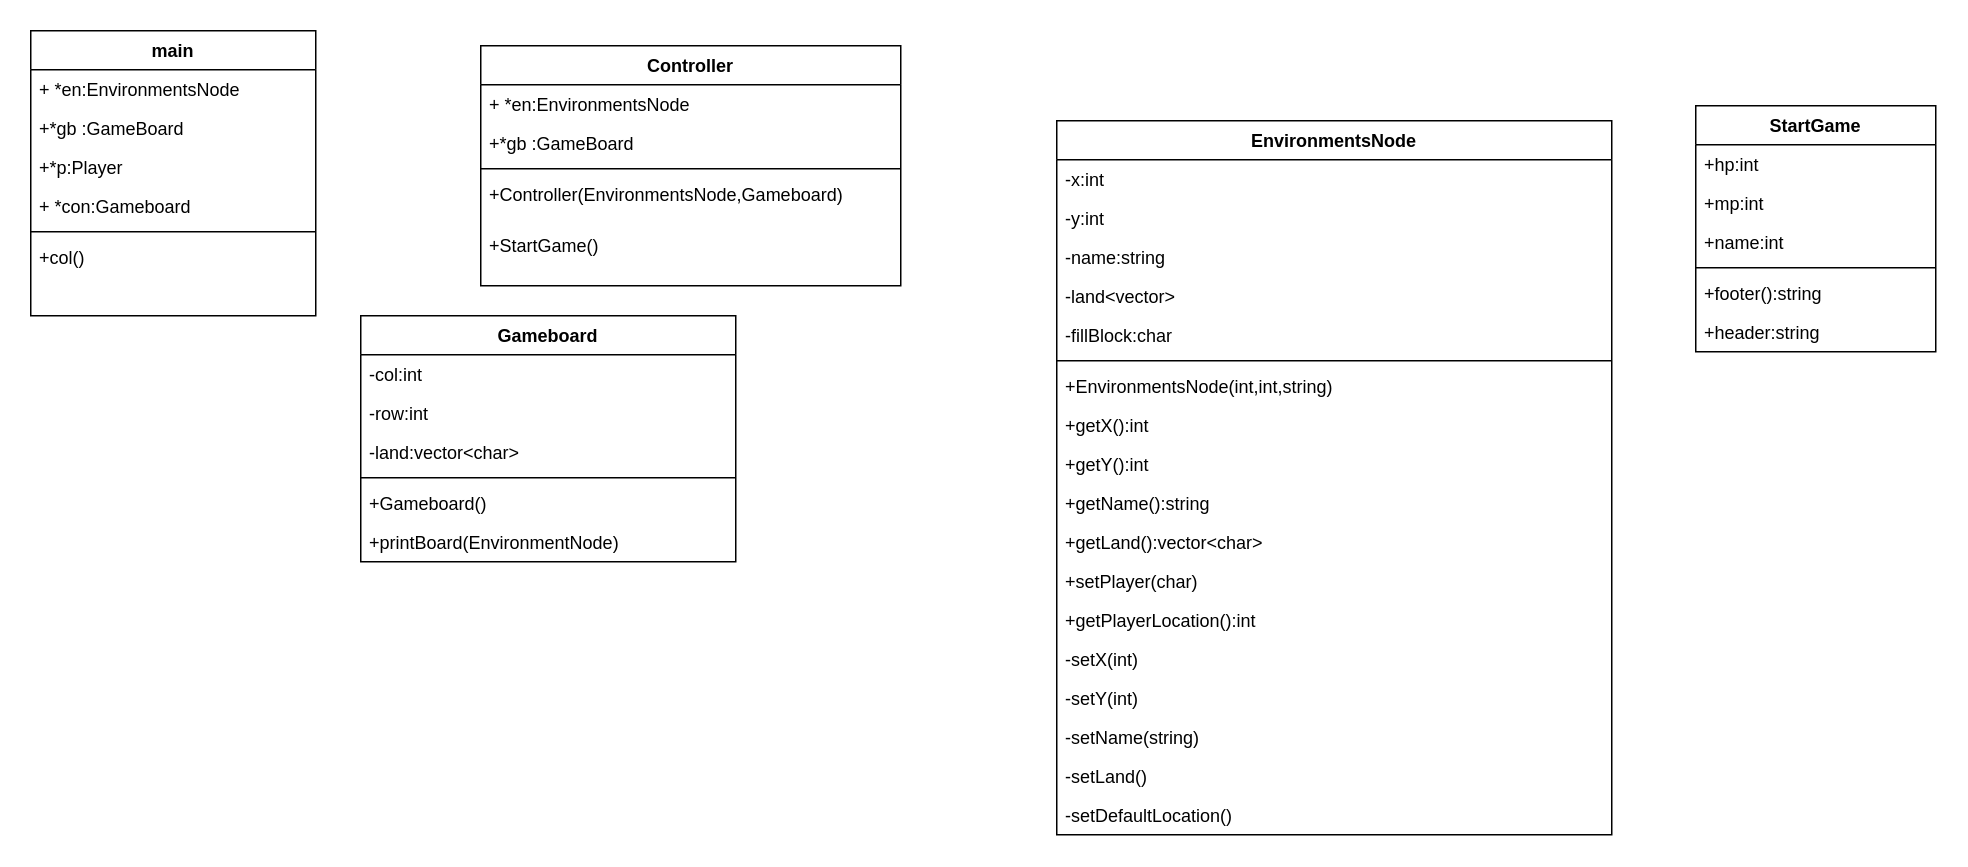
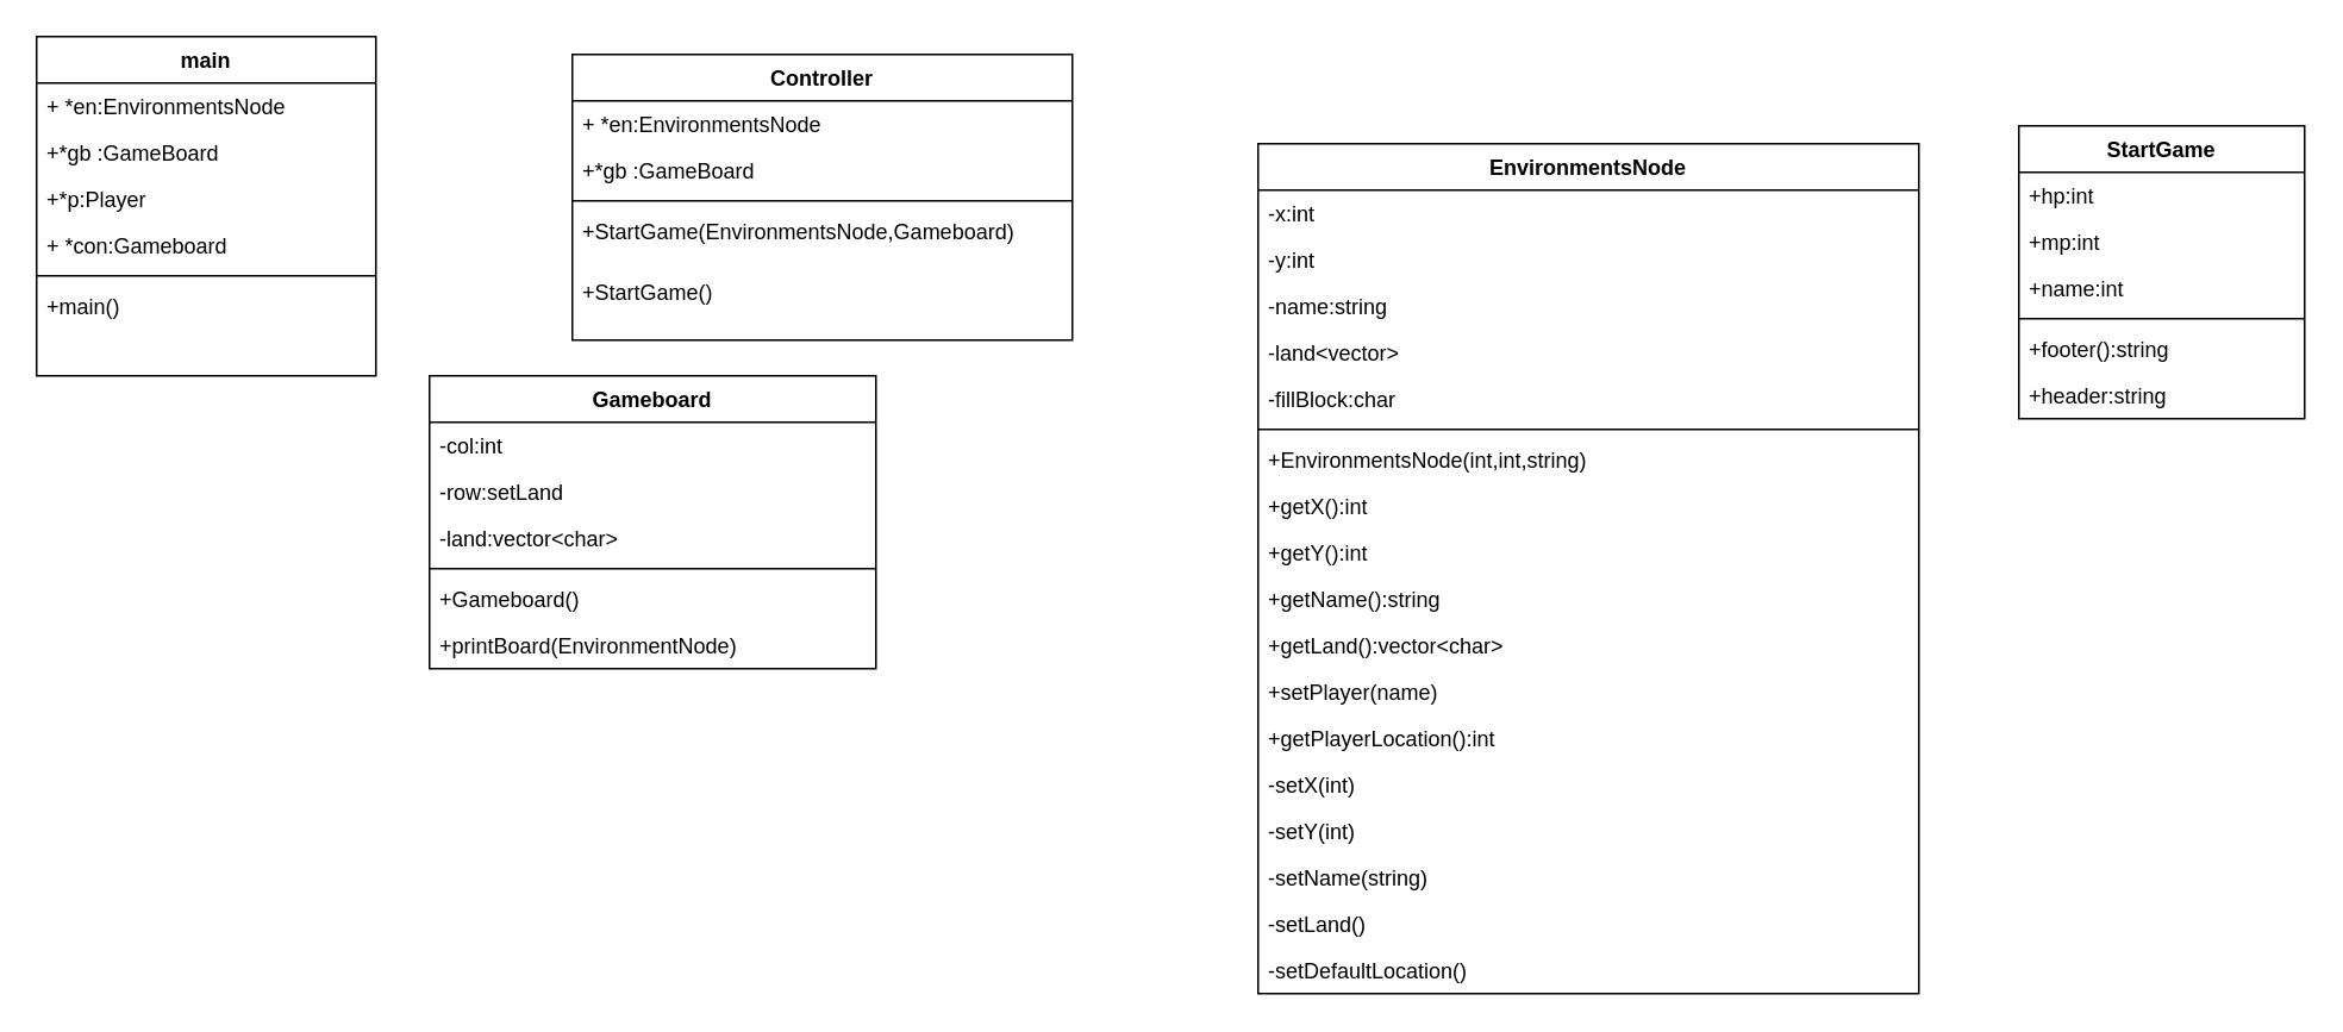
  <mxCell id="0" />
  <mxCell id="1" parent="0" />
  <mxCell id="2" value="main" style="swimlane;fontStyle=1;align=center;verticalAlign=top;childLayout=stackLayout;horizontal=1;startSize=26;horizontalStack=0;resizeParent=1;resizeParentMax=0;resizeLast=0;collapsible=1;marginBottom=0;" parent="1" vertex="1"><mxGeometry x="20" y="20" width="190" height="190" as="geometry" /></mxCell>
  <mxCell id="3" value="+ *en:EnvironmentsNode" style="text;strokeColor=none;fillColor=none;align=left;verticalAlign=top;spacingLeft=4;spacingRight=4;overflow=hidden;rotatable=0;points=[[0,0.5],[1,0.5]];portConstraint=eastwest;" parent="2" vertex="1"><mxGeometry y="26" width="190" height="26" as="geometry" /></mxCell>
  <mxCell id="4" value="+*gb :GameBoard" style="text;strokeColor=none;fillColor=none;align=left;verticalAlign=top;spacingLeft=4;spacingRight=4;overflow=hidden;rotatable=0;points=[[0,0.5],[1,0.5]];portConstraint=eastwest;" parent="2" vertex="1"><mxGeometry y="52" width="190" height="26" as="geometry" /></mxCell>
  <mxCell id="5" value="+*p:Player " style="text;strokeColor=none;fillColor=none;align=left;verticalAlign=top;spacingLeft=4;spacingRight=4;overflow=hidden;rotatable=0;points=[[0,0.5],[1,0.5]];portConstraint=eastwest;" parent="2" vertex="1"><mxGeometry y="78" width="190" height="26" as="geometry" /></mxCell>
  <mxCell id="6" value="+ *con:Gameboard" style="text;strokeColor=none;fillColor=none;align=left;verticalAlign=top;spacingLeft=4;spacingRight=4;overflow=hidden;rotatable=0;points=[[0,0.5],[1,0.5]];portConstraint=eastwest;" parent="2" vertex="1"><mxGeometry y="104" width="190" height="26" as="geometry" /></mxCell>
  <mxCell id="7" value="" style="line;strokeWidth=1;fillColor=none;align=left;verticalAlign=middle;spacingTop=-1;spacingLeft=3;spacingRight=3;rotatable=0;labelPosition=right;points=[];portConstraint=eastwest;strokeColor=inherit;" parent="2" vertex="1"><mxGeometry y="130" width="190" height="8" as="geometry" /></mxCell>
- <mxCell id="8" value="+col()" style="text;strokeColor=none;fillColor=none;align=left;verticalAlign=top;spacingLeft=4;spacingRight=4;overflow=hidden;rotatable=0;points=[[0,0.5],[1,0.5]];portConstraint=eastwest;" parent="2" vertex="1"><mxGeometry y="138" width="190" height="52" as="geometry" /></mxCell>
+ <mxCell id="8" value="+main()" style="text;strokeColor=none;fillColor=none;align=left;verticalAlign=top;spacingLeft=4;spacingRight=4;overflow=hidden;rotatable=0;points=[[0,0.5],[1,0.5]];portConstraint=eastwest;" parent="2" vertex="1"><mxGeometry y="138" width="190" height="52" as="geometry" /></mxCell>
  <mxCell id="9" value="StartGame" style="swimlane;fontStyle=1;align=center;verticalAlign=top;childLayout=stackLayout;horizontal=1;startSize=26;horizontalStack=0;resizeParent=1;resizeParentMax=0;resizeLast=0;collapsible=1;marginBottom=0;" parent="1" vertex="1"><mxGeometry x="1130" y="70" width="160" height="164" as="geometry" /></mxCell>
  <mxCell id="10" value="+hp:int" style="text;strokeColor=none;fillColor=none;align=left;verticalAlign=top;spacingLeft=4;spacingRight=4;overflow=hidden;rotatable=0;points=[[0,0.5],[1,0.5]];portConstraint=eastwest;" parent="9" vertex="1"><mxGeometry y="26" width="160" height="26" as="geometry" /></mxCell>
  <mxCell id="11" value="+mp:int" style="text;strokeColor=none;fillColor=none;align=left;verticalAlign=top;spacingLeft=4;spacingRight=4;overflow=hidden;rotatable=0;points=[[0,0.5],[1,0.5]];portConstraint=eastwest;" parent="9" vertex="1"><mxGeometry y="52" width="160" height="26" as="geometry" /></mxCell>
  <mxCell id="12" value="+name:int" style="text;strokeColor=none;fillColor=none;align=left;verticalAlign=top;spacingLeft=4;spacingRight=4;overflow=hidden;rotatable=0;points=[[0,0.5],[1,0.5]];portConstraint=eastwest;" parent="9" vertex="1"><mxGeometry y="78" width="160" height="26" as="geometry" /></mxCell>
  <mxCell id="13" value="" style="line;strokeWidth=1;fillColor=none;align=left;verticalAlign=middle;spacingTop=-1;spacingLeft=3;spacingRight=3;rotatable=0;labelPosition=right;points=[];portConstraint=eastwest;strokeColor=inherit;" parent="9" vertex="1"><mxGeometry y="104" width="160" height="8" as="geometry" /></mxCell>
  <mxCell id="14" value="+footer():string" style="text;strokeColor=none;fillColor=none;align=left;verticalAlign=top;spacingLeft=4;spacingRight=4;overflow=hidden;rotatable=0;points=[[0,0.5],[1,0.5]];portConstraint=eastwest;" parent="9" vertex="1"><mxGeometry y="112" width="160" height="26" as="geometry" /></mxCell>
  <mxCell id="15" value="+header:string" style="text;strokeColor=none;fillColor=none;align=left;verticalAlign=top;spacingLeft=4;spacingRight=4;overflow=hidden;rotatable=0;points=[[0,0.5],[1,0.5]];portConstraint=eastwest;" parent="9" vertex="1"><mxGeometry y="138" width="160" height="26" as="geometry" /></mxCell>
  <mxCell id="16" value="Controller" style="swimlane;fontStyle=1;align=center;verticalAlign=top;childLayout=stackLayout;horizontal=1;startSize=26;horizontalStack=0;resizeParent=1;resizeParentMax=0;resizeLast=0;collapsible=1;marginBottom=0;" parent="1" vertex="1"><mxGeometry x="320" y="30" width="280" height="160" as="geometry" /></mxCell>
  <mxCell id="17" value="+ *en:EnvironmentsNode" style="text;strokeColor=none;fillColor=none;align=left;verticalAlign=top;spacingLeft=4;spacingRight=4;overflow=hidden;rotatable=0;points=[[0,0.5],[1,0.5]];portConstraint=eastwest;" parent="16" vertex="1"><mxGeometry y="26" width="280" height="26" as="geometry" /></mxCell>
  <mxCell id="18" value="+*gb :GameBoard" style="text;strokeColor=none;fillColor=none;align=left;verticalAlign=top;spacingLeft=4;spacingRight=4;overflow=hidden;rotatable=0;points=[[0,0.5],[1,0.5]];portConstraint=eastwest;" parent="16" vertex="1"><mxGeometry y="52" width="280" height="26" as="geometry" /></mxCell>
  <mxCell id="19" value="" style="line;strokeWidth=1;fillColor=none;align=left;verticalAlign=middle;spacingTop=-1;spacingLeft=3;spacingRight=3;rotatable=0;labelPosition=right;points=[];portConstraint=eastwest;strokeColor=inherit;" parent="16" vertex="1"><mxGeometry y="78" width="280" height="8" as="geometry" /></mxCell>
- <mxCell id="20" value="+Controller(EnvironmentsNode,Gameboard)" style="text;strokeColor=none;fillColor=none;align=left;verticalAlign=top;spacingLeft=4;spacingRight=4;overflow=hidden;rotatable=0;points=[[0,0.5],[1,0.5]];portConstraint=eastwest;" parent="16" vertex="1"><mxGeometry y="86" width="280" height="34" as="geometry" /></mxCell>
+ <mxCell id="20" value="+StartGame(EnvironmentsNode,Gameboard)" style="text;strokeColor=none;fillColor=none;align=left;verticalAlign=top;spacingLeft=4;spacingRight=4;overflow=hidden;rotatable=0;points=[[0,0.5],[1,0.5]];portConstraint=eastwest;" parent="16" vertex="1"><mxGeometry y="86" width="280" height="34" as="geometry" /></mxCell>
  <mxCell id="21" value="+StartGame()" style="text;strokeColor=none;fillColor=none;align=left;verticalAlign=top;spacingLeft=4;spacingRight=4;overflow=hidden;rotatable=0;points=[[0,0.5],[1,0.5]];portConstraint=eastwest;" parent="16" vertex="1"><mxGeometry y="120" width="280" height="40" as="geometry" /></mxCell>
  <mxCell id="22" value="Gameboard" style="swimlane;fontStyle=1;align=center;verticalAlign=top;childLayout=stackLayout;horizontal=1;startSize=26;horizontalStack=0;resizeParent=1;resizeParentMax=0;resizeLast=0;collapsible=1;marginBottom=0;" parent="1" vertex="1"><mxGeometry x="240" y="210" width="250" height="164" as="geometry" /></mxCell>
  <mxCell id="23" value="-col:int" style="text;strokeColor=none;fillColor=none;align=left;verticalAlign=top;spacingLeft=4;spacingRight=4;overflow=hidden;rotatable=0;points=[[0,0.5],[1,0.5]];portConstraint=eastwest;" parent="22" vertex="1"><mxGeometry y="26" width="250" height="26" as="geometry" /></mxCell>
- <mxCell id="24" value="-row:int" style="text;strokeColor=none;fillColor=none;align=left;verticalAlign=top;spacingLeft=4;spacingRight=4;overflow=hidden;rotatable=0;points=[[0,0.5],[1,0.5]];portConstraint=eastwest;" parent="22" vertex="1"><mxGeometry y="52" width="250" height="26" as="geometry" /></mxCell>
+ <mxCell id="24" value="-row:setLand" style="text;strokeColor=none;fillColor=none;align=left;verticalAlign=top;spacingLeft=4;spacingRight=4;overflow=hidden;rotatable=0;points=[[0,0.5],[1,0.5]];portConstraint=eastwest;" parent="22" vertex="1"><mxGeometry y="52" width="250" height="26" as="geometry" /></mxCell>
  <mxCell id="25" value="-land:vector&lt;char&gt;" style="text;strokeColor=none;fillColor=none;align=left;verticalAlign=top;spacingLeft=4;spacingRight=4;overflow=hidden;rotatable=0;points=[[0,0.5],[1,0.5]];portConstraint=eastwest;" parent="22" vertex="1"><mxGeometry y="78" width="250" height="26" as="geometry" /></mxCell>
  <mxCell id="26" value="" style="line;strokeWidth=1;fillColor=none;align=left;verticalAlign=middle;spacingTop=-1;spacingLeft=3;spacingRight=3;rotatable=0;labelPosition=right;points=[];portConstraint=eastwest;strokeColor=inherit;" parent="22" vertex="1"><mxGeometry y="104" width="250" height="8" as="geometry" /></mxCell>
  <mxCell id="27" value="+Gameboard()" style="text;strokeColor=none;fillColor=none;align=left;verticalAlign=top;spacingLeft=4;spacingRight=4;overflow=hidden;rotatable=0;points=[[0,0.5],[1,0.5]];portConstraint=eastwest;" parent="22" vertex="1"><mxGeometry y="112" width="250" height="26" as="geometry" /></mxCell>
  <mxCell id="28" value="+printBoard(EnvironmentNode)" style="text;strokeColor=none;fillColor=none;align=left;verticalAlign=top;spacingLeft=4;spacingRight=4;overflow=hidden;rotatable=0;points=[[0,0.5],[1,0.5]];portConstraint=eastwest;" parent="22" vertex="1"><mxGeometry y="138" width="250" height="26" as="geometry" /></mxCell>
  <mxCell id="29" value="EnvironmentsNode" style="swimlane;fontStyle=1;align=center;verticalAlign=top;childLayout=stackLayout;horizontal=1;startSize=26;horizontalStack=0;resizeParent=1;resizeParentMax=0;resizeLast=0;collapsible=1;marginBottom=0;" parent="1" vertex="1"><mxGeometry x="704" y="80" width="370" height="476" as="geometry" /></mxCell>
  <mxCell id="30" value="-x:int&#10;" style="text;strokeColor=none;fillColor=none;align=left;verticalAlign=top;spacingLeft=4;spacingRight=4;overflow=hidden;rotatable=0;points=[[0,0.5],[1,0.5]];portConstraint=eastwest;" parent="29" vertex="1"><mxGeometry y="26" width="370" height="26" as="geometry" /></mxCell>
  <mxCell id="31" value="-y:int" style="text;strokeColor=none;fillColor=none;align=left;verticalAlign=top;spacingLeft=4;spacingRight=4;overflow=hidden;rotatable=0;points=[[0,0.5],[1,0.5]];portConstraint=eastwest;" parent="29" vertex="1"><mxGeometry y="52" width="370" height="26" as="geometry" /></mxCell>
  <mxCell id="32" value="-name:string" style="text;strokeColor=none;fillColor=none;align=left;verticalAlign=top;spacingLeft=4;spacingRight=4;overflow=hidden;rotatable=0;points=[[0,0.5],[1,0.5]];portConstraint=eastwest;" parent="29" vertex="1"><mxGeometry y="78" width="370" height="26" as="geometry" /></mxCell>
  <mxCell id="33" value="-land&lt;vector&gt;" style="text;strokeColor=none;fillColor=none;align=left;verticalAlign=top;spacingLeft=4;spacingRight=4;overflow=hidden;rotatable=0;points=[[0,0.5],[1,0.5]];portConstraint=eastwest;" parent="29" vertex="1"><mxGeometry y="104" width="370" height="26" as="geometry" /></mxCell>
  <mxCell id="34" value="-fillBlock:char" style="text;strokeColor=none;fillColor=none;align=left;verticalAlign=top;spacingLeft=4;spacingRight=4;overflow=hidden;rotatable=0;points=[[0,0.5],[1,0.5]];portConstraint=eastwest;" parent="29" vertex="1"><mxGeometry y="130" width="370" height="26" as="geometry" /></mxCell>
  <mxCell id="35" value="" style="line;strokeWidth=1;fillColor=none;align=left;verticalAlign=middle;spacingTop=-1;spacingLeft=3;spacingRight=3;rotatable=0;labelPosition=right;points=[];portConstraint=eastwest;strokeColor=inherit;" parent="29" vertex="1"><mxGeometry y="156" width="370" height="8" as="geometry" /></mxCell>
  <mxCell id="36" value="+EnvironmentsNode(int,int,string)" style="text;strokeColor=none;fillColor=none;align=left;verticalAlign=top;spacingLeft=4;spacingRight=4;overflow=hidden;rotatable=0;points=[[0,0.5],[1,0.5]];portConstraint=eastwest;" parent="29" vertex="1"><mxGeometry y="164" width="370" height="26" as="geometry" /></mxCell>
  <mxCell id="37" value="+getX():int" style="text;strokeColor=none;fillColor=none;align=left;verticalAlign=top;spacingLeft=4;spacingRight=4;overflow=hidden;rotatable=0;points=[[0,0.5],[1,0.5]];portConstraint=eastwest;" parent="29" vertex="1"><mxGeometry y="190" width="370" height="26" as="geometry" /></mxCell>
  <mxCell id="38" value="+getY():int" style="text;strokeColor=none;fillColor=none;align=left;verticalAlign=top;spacingLeft=4;spacingRight=4;overflow=hidden;rotatable=0;points=[[0,0.5],[1,0.5]];portConstraint=eastwest;" parent="29" vertex="1"><mxGeometry y="216" width="370" height="26" as="geometry" /></mxCell>
  <mxCell id="39" value="+getName():string" style="text;strokeColor=none;fillColor=none;align=left;verticalAlign=top;spacingLeft=4;spacingRight=4;overflow=hidden;rotatable=0;points=[[0,0.5],[1,0.5]];portConstraint=eastwest;" parent="29" vertex="1"><mxGeometry y="242" width="370" height="26" as="geometry" /></mxCell>
  <mxCell id="40" value="+getLand():vector&lt;char&gt;" style="text;strokeColor=none;fillColor=none;align=left;verticalAlign=top;spacingLeft=4;spacingRight=4;overflow=hidden;rotatable=0;points=[[0,0.5],[1,0.5]];portConstraint=eastwest;" parent="29" vertex="1"><mxGeometry y="268" width="370" height="26" as="geometry" /></mxCell>
- <mxCell id="41" value="+setPlayer(char)" style="text;strokeColor=none;fillColor=none;align=left;verticalAlign=top;spacingLeft=4;spacingRight=4;overflow=hidden;rotatable=0;points=[[0,0.5],[1,0.5]];portConstraint=eastwest;" parent="29" vertex="1"><mxGeometry y="294" width="370" height="26" as="geometry" /></mxCell>
+ <mxCell id="41" value="+setPlayer(name)" style="text;strokeColor=none;fillColor=none;align=left;verticalAlign=top;spacingLeft=4;spacingRight=4;overflow=hidden;rotatable=0;points=[[0,0.5],[1,0.5]];portConstraint=eastwest;" parent="29" vertex="1"><mxGeometry y="294" width="370" height="26" as="geometry" /></mxCell>
  <mxCell id="42" value="+getPlayerLocation():int" style="text;strokeColor=none;fillColor=none;align=left;verticalAlign=top;spacingLeft=4;spacingRight=4;overflow=hidden;rotatable=0;points=[[0,0.5],[1,0.5]];portConstraint=eastwest;" parent="29" vertex="1"><mxGeometry y="320" width="370" height="26" as="geometry" /></mxCell>
  <mxCell id="43" value="-setX(int)" style="text;strokeColor=none;fillColor=none;align=left;verticalAlign=top;spacingLeft=4;spacingRight=4;overflow=hidden;rotatable=0;points=[[0,0.5],[1,0.5]];portConstraint=eastwest;" parent="29" vertex="1"><mxGeometry y="346" width="370" height="26" as="geometry" /></mxCell>
  <mxCell id="44" value="-setY(int)" style="text;strokeColor=none;fillColor=none;align=left;verticalAlign=top;spacingLeft=4;spacingRight=4;overflow=hidden;rotatable=0;points=[[0,0.5],[1,0.5]];portConstraint=eastwest;" parent="29" vertex="1"><mxGeometry y="372" width="370" height="26" as="geometry" /></mxCell>
  <mxCell id="45" value="-setName(string)" style="text;strokeColor=none;fillColor=none;align=left;verticalAlign=top;spacingLeft=4;spacingRight=4;overflow=hidden;rotatable=0;points=[[0,0.5],[1,0.5]];portConstraint=eastwest;" parent="29" vertex="1"><mxGeometry y="398" width="370" height="26" as="geometry" /></mxCell>
  <mxCell id="46" value="-setLand()" style="text;strokeColor=none;fillColor=none;align=left;verticalAlign=top;spacingLeft=4;spacingRight=4;overflow=hidden;rotatable=0;points=[[0,0.5],[1,0.5]];portConstraint=eastwest;" parent="29" vertex="1"><mxGeometry y="424" width="370" height="26" as="geometry" /></mxCell>
  <mxCell id="47" value="-setDefaultLocation()" style="text;strokeColor=none;fillColor=none;align=left;verticalAlign=top;spacingLeft=4;spacingRight=4;overflow=hidden;rotatable=0;points=[[0,0.5],[1,0.5]];portConstraint=eastwest;" parent="29" vertex="1"><mxGeometry y="450" width="370" height="26" as="geometry" /></mxCell>
